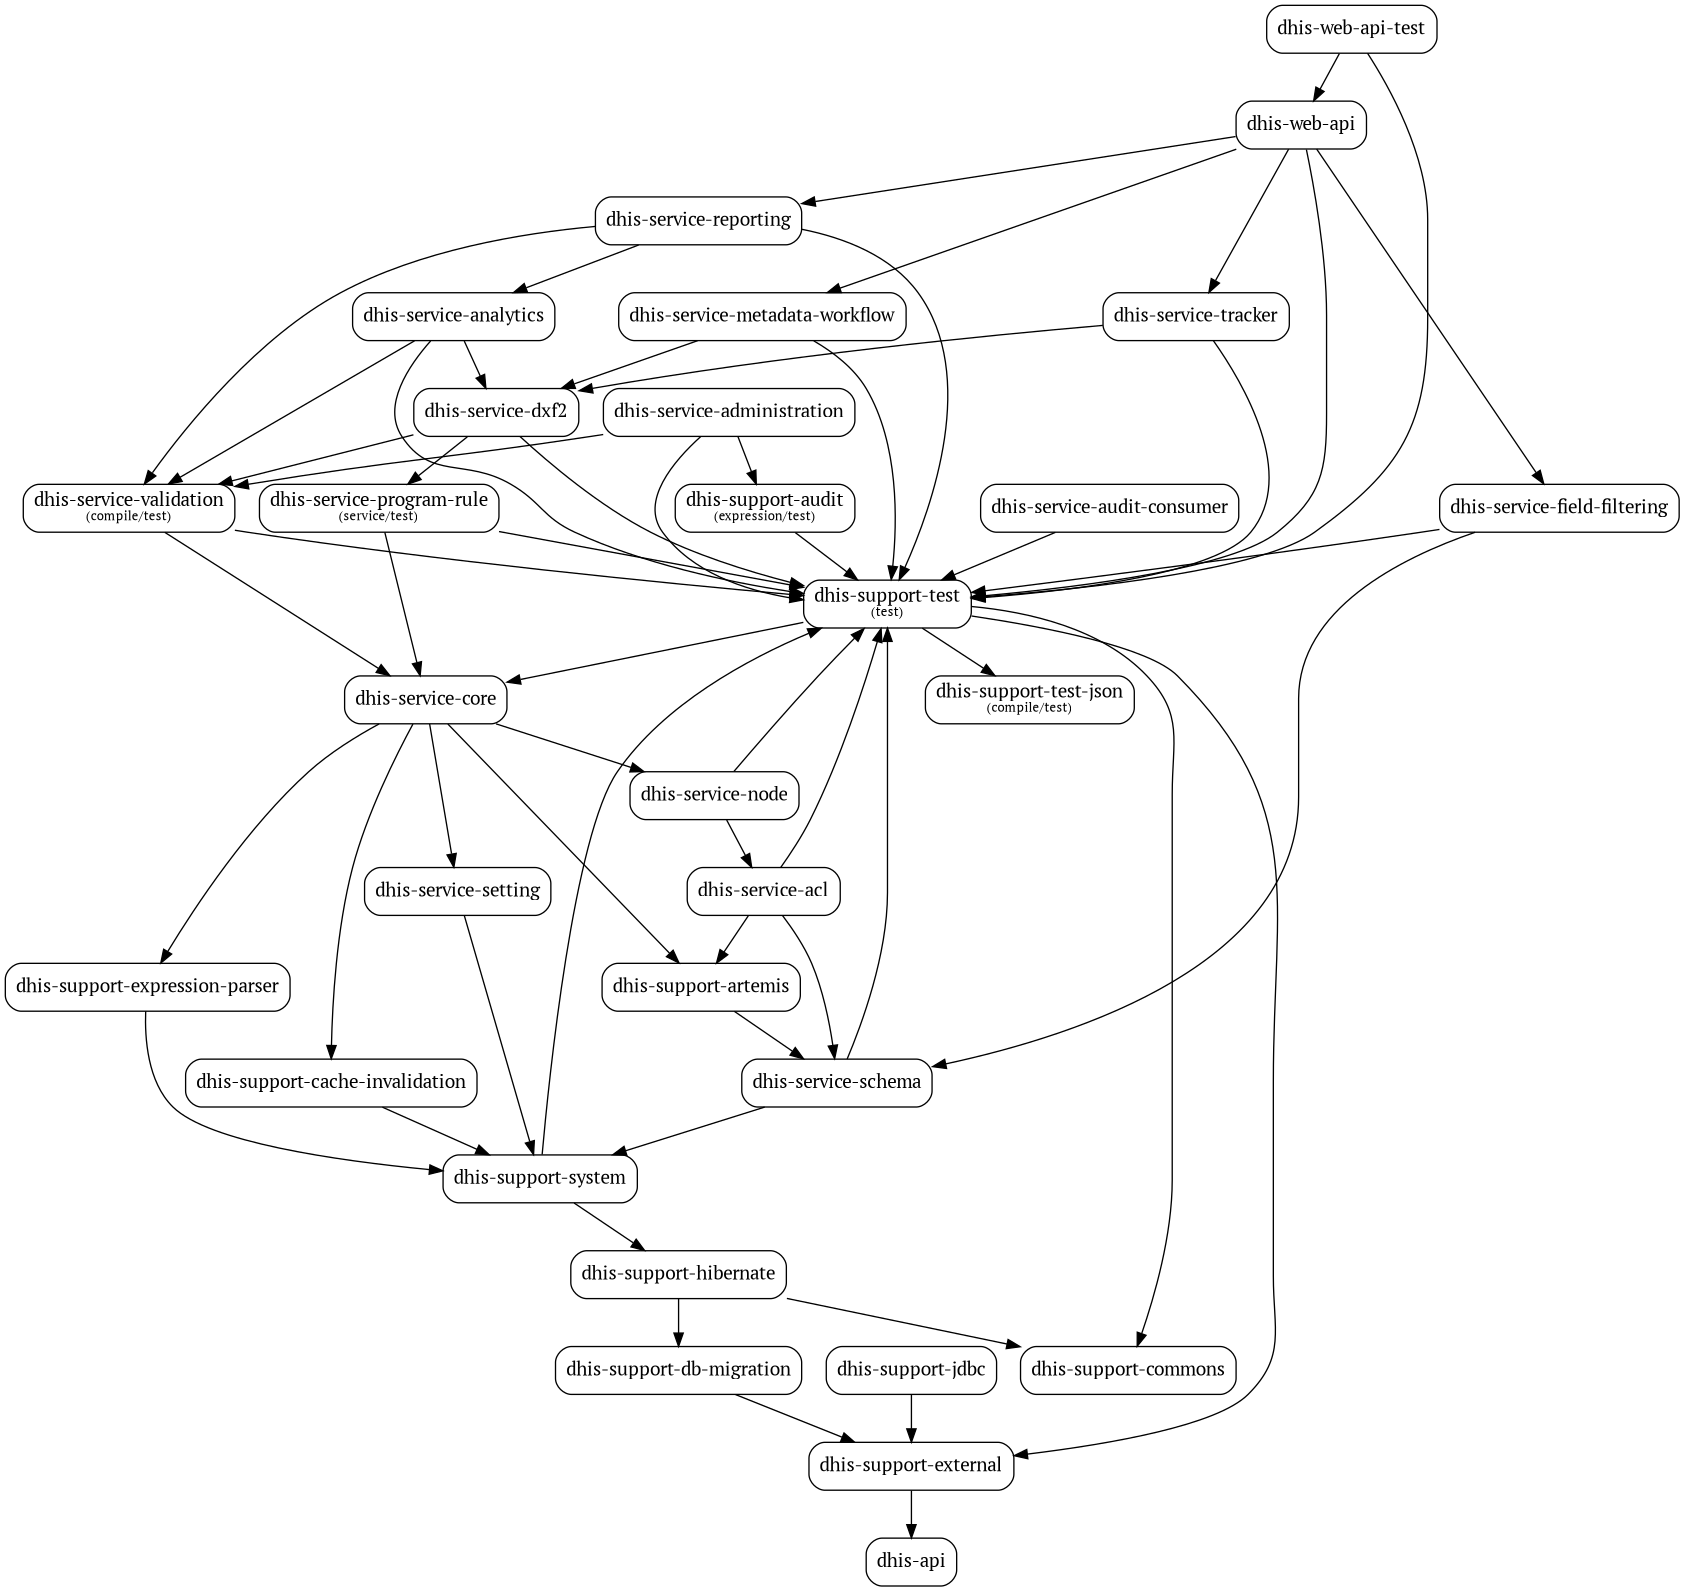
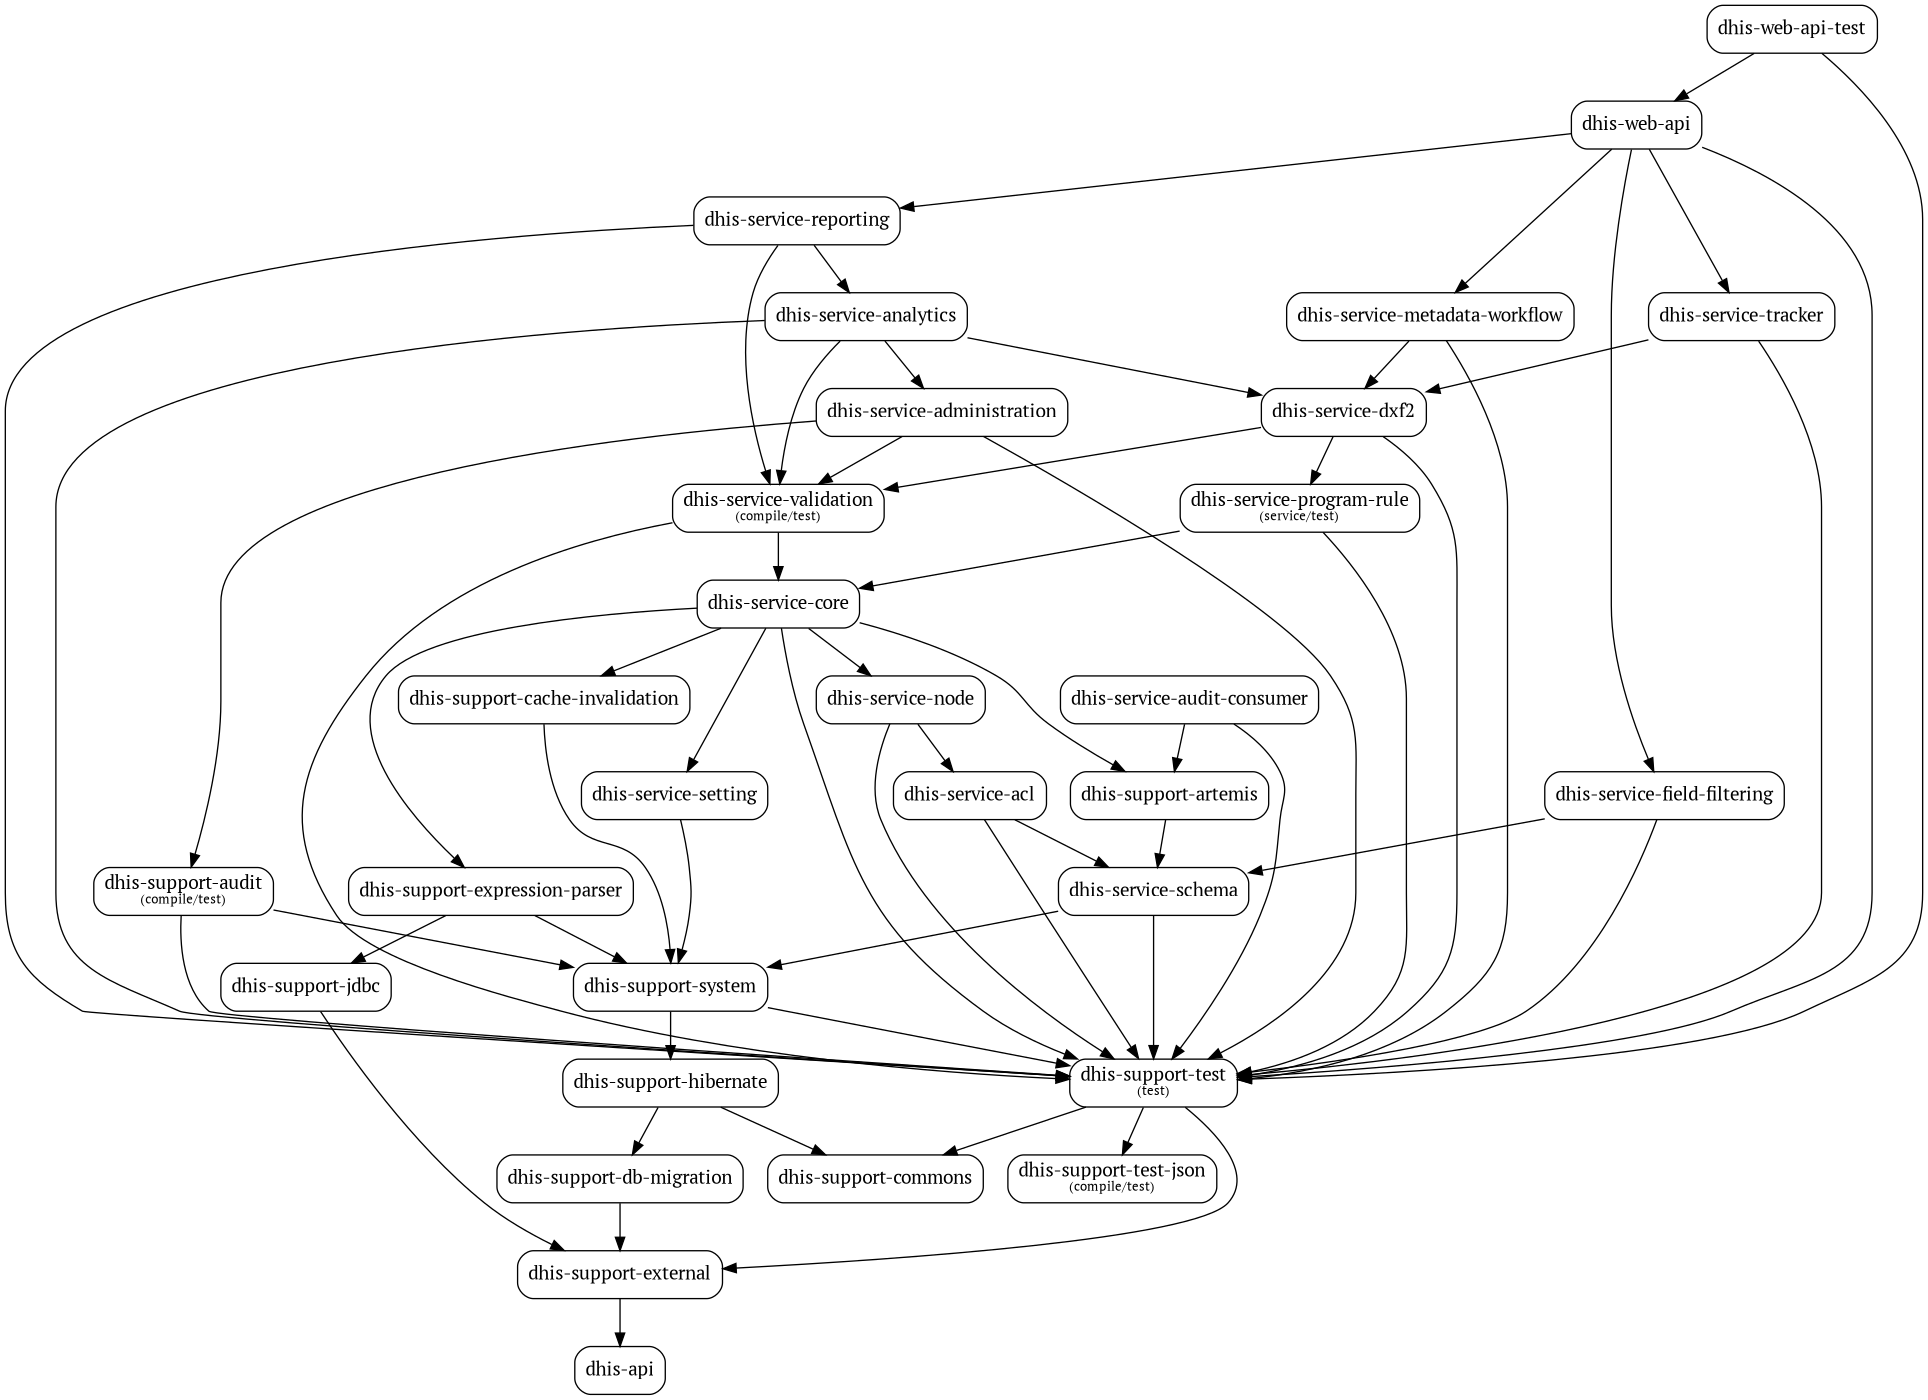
  digraph {
    fontname="PT Serif"
    node [fontname="PT Serif" fontsize=14 shape=box style=rounded]
    edge [fontname="PT Serif" fontsize=10]
    n1 [label=<dhis-support-external>]
    n2 [label=<dhis-api>]
    n3 [label=<dhis-support-db-migration>]
    n4 [label=<dhis-support-commons>]
    n5 [label=<dhis-support-hibernate>]
    n6 [label=<dhis-support-test<font point-size="10"><br/>(test)</font>>]
    n7 [label=<dhis-support-test-json<font point-size="10"><br/>(compile/test)</font>>]
    n8 [label=<dhis-support-system>]
    n9 [label=<dhis-service-schema>]
    n10 [label=<dhis-service-setting>]
    n11 [label=<dhis-service-acl>]
    n12 [label=<dhis-support-artemis>]
    n13 [label=<dhis-service-audit-consumer>]
    n14 [label=<dhis-service-node>]
    n15 [label=<dhis-service-field-filtering>]
    n16 [label=<dhis-support-jdbc>]
    n17 [label=<dhis-support-expression-parser>]
    n18 [label=<dhis-support-cache-invalidation>]
    n19 [label=<dhis-service-core>]
    n20 [label=<dhis-service-validation<font point-size="10"><br/>(compile/test)</font>>]
    n21 [label=<dhis-service-program-rule<font point-size="10"><br/>(service/test)</font>>]
-   n22 [label=<dhis-support-audit<font point-size="10"><br/>(expression/test)</font>>]
+   n22 [label=<dhis-support-audit<font point-size="10"><br/>(compile/test)</font>>]
    n23 [label=<dhis-service-administration>]
    n24 [label=<dhis-service-dxf2>]
    n25 [label=<dhis-service-metadata-workflow>]
    n26 [label=<dhis-service-analytics>]
    n27 [label=<dhis-service-tracker>]
    n28 [label=<dhis-service-reporting>]
    n29 [label=<dhis-web-api>]
    n30 [label=<dhis-web-api-test>]
    n1 -> n2
    n3 -> n1
    n5 -> n3
    n5 -> n4
    n6 -> n1
    n6 -> n4
    n6 -> n7
    n8 -> n5
    n8 -> n6
    n9 -> n6
    n9 -> n8
    n10 -> n8
    n11 -> n6
    n11 -> n9
    n12 -> n9
    n13 -> n6
-   n11 -> n12
+   n13 -> n12
    n14 -> n6
    n14 -> n11
    n15 -> n6
    n15 -> n9
    n16 -> n1
    n17 -> n8
+   n17 -> n16
    n18 -> n8
-   n6 -> n19
+   n19 -> n6
    n19 -> n10
    n19 -> n12
    n19 -> n14
    n19 -> n17
    n19 -> n18
    n20 -> n6
    n20 -> n19
    n21 -> n6
    n21 -> n19
    n22 -> n6
+   n22 -> n8
    n23 -> n6
    n23 -> n20
    n23 -> n22
    n24 -> n6
    n24 -> n20
    n24 -> n21
    n25 -> n6
    n25 -> n24
    n26 -> n6
    n26 -> n20
+   n26 -> n23
    n26 -> n24
    n27 -> n6
    n27 -> n24
    n28 -> n6
    n28 -> n20
    n28 -> n26
    n29 -> n6
    n29 -> n15
    n29 -> n25
    n29 -> n27
    n29 -> n28
    n30 -> n6
    n30 -> n29
  }
